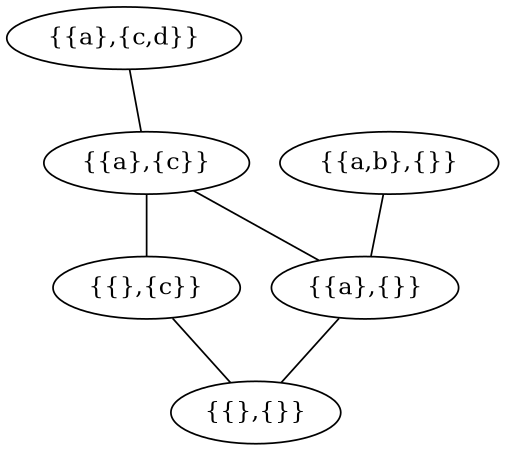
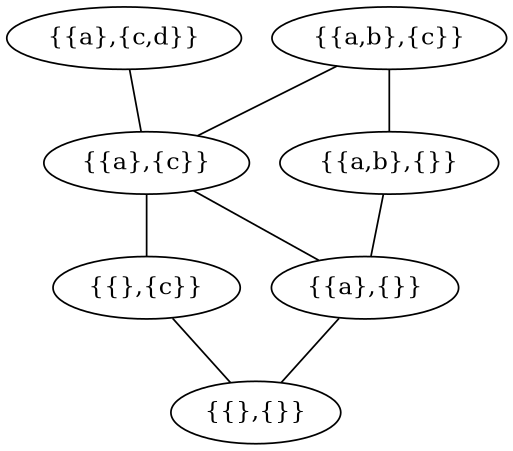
  graph {
    rankdir=BT
    "{{},{}}"
    "{{a},{}}"
    "{{},{c}}"
    "{{a},{c}}"
    "{{a,b},{}}"
    "{{a},{c,d}}"
+   "{{a,b},{c}}"
    "{{},{}}" -- "{{a},{}}"
    "{{},{}}" -- "{{},{c}}"
    "{{a},{}}" -- "{{a},{c}}"
    "{{a},{}}" -- "{{a,b},{}}"
    "{{},{c}}" -- "{{a},{c}}"
    "{{a},{c}}" -- "{{a},{c,d}}"
+   "{{a},{c}}" -- "{{a,b},{c}}"
+   "{{a,b},{}}" -- "{{a,b},{c}}"
  }
